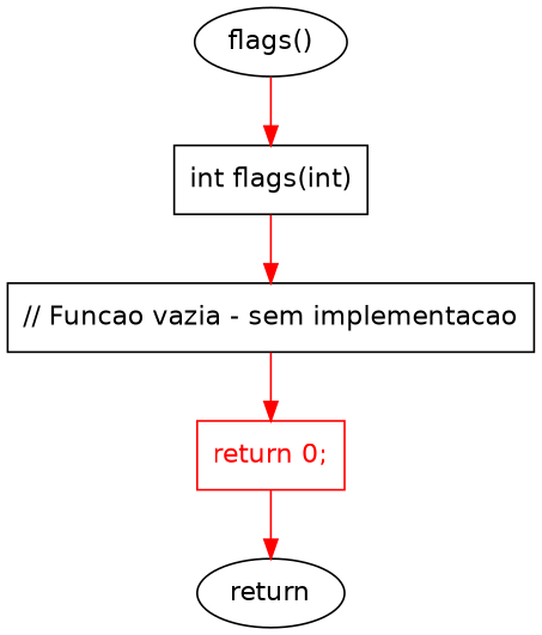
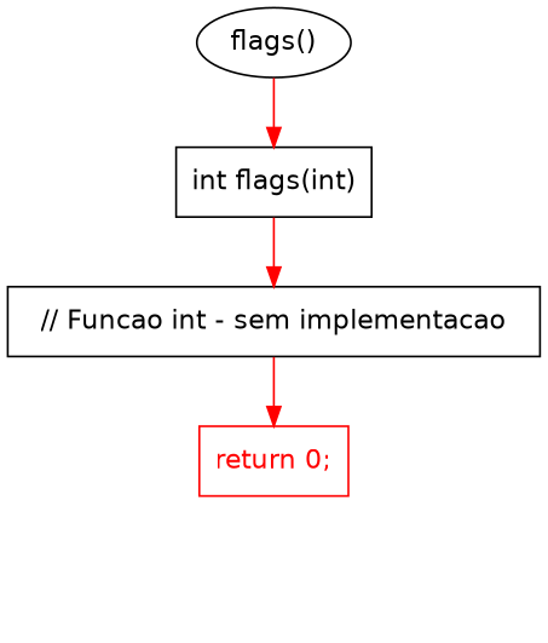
  digraph {
    fontname="DejaVu Sans"
    rankdir=TB
    node [fontname="DejaVu Sans" shape=box]
    edge [color=red fontname="DejaVu Sans"]
    n1 [label="flags()" shape=ellipse]
    n2 [label="int flags(int)"]
-   n3 [label="// Funcao vazia - sem implementacao"]
-   n4 [label=return shape=ellipse]
+   n3 [label="// Funcao int - sem implementacao"]
    n5 [color=red fontcolor=red label="return 0;"]
    n1 -> n2
    n2 -> n3
    n3 -> n5 [fontcolor=red]
-   n5 -> n4 [fontcolor=red]
  }
